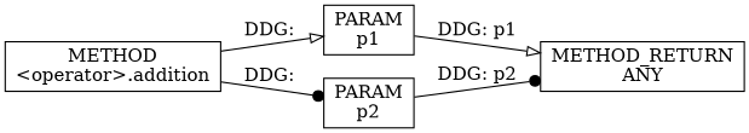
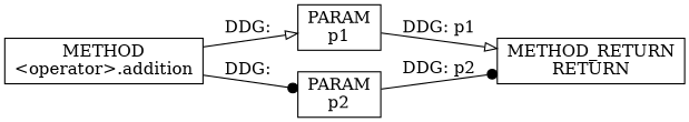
  digraph {
    rankdir=LR
    node [shape=rect]
    edge [arrowhead=onormal]
    n1 [label=<METHOD<BR/>&lt;operator&gt;.addition>]
    n2 [label=<PARAM<BR/>p1>]
    n3 [label=<PARAM<BR/>p2>]
-   n4 [label=<METHOD_RETURN<BR/>ANY>]
+   n4 [label=<METHOD_RETURN<BR/>RETURN>]
    n1 -> n2 [label="DDG: "]
    n1 -> n3 [label="DDG: " arrowhead=dot]
    n2 -> n4 [label="DDG: p1"]
    n3 -> n4 [label="DDG: p2" arrowhead=dot]
  }
